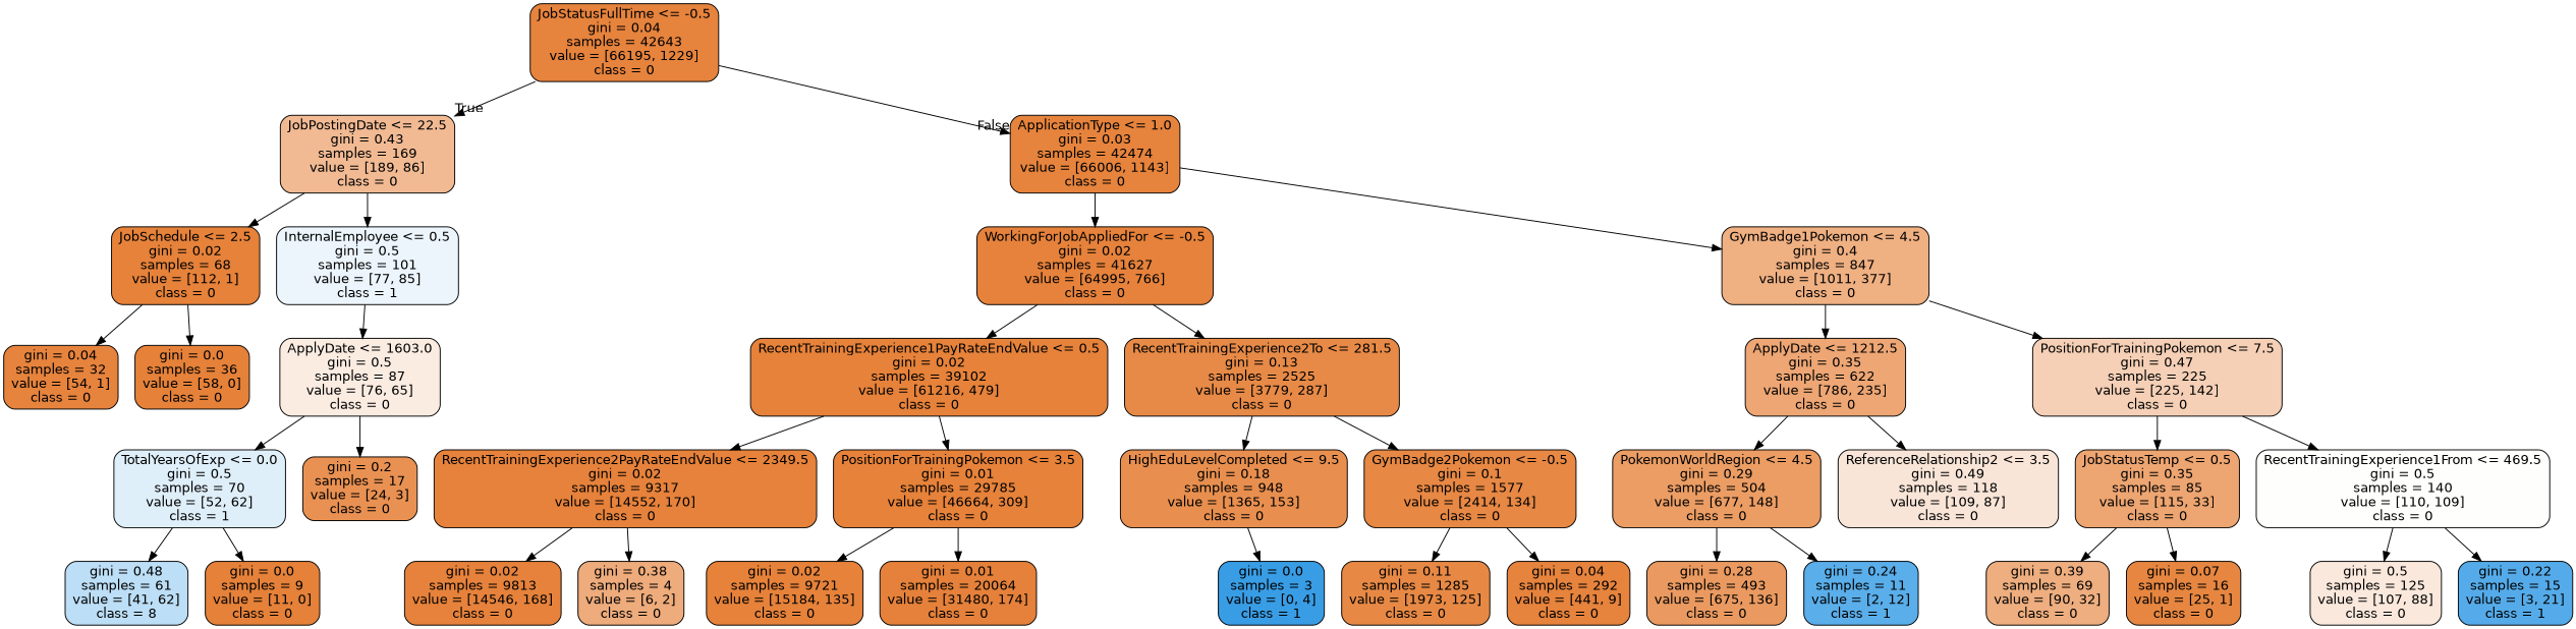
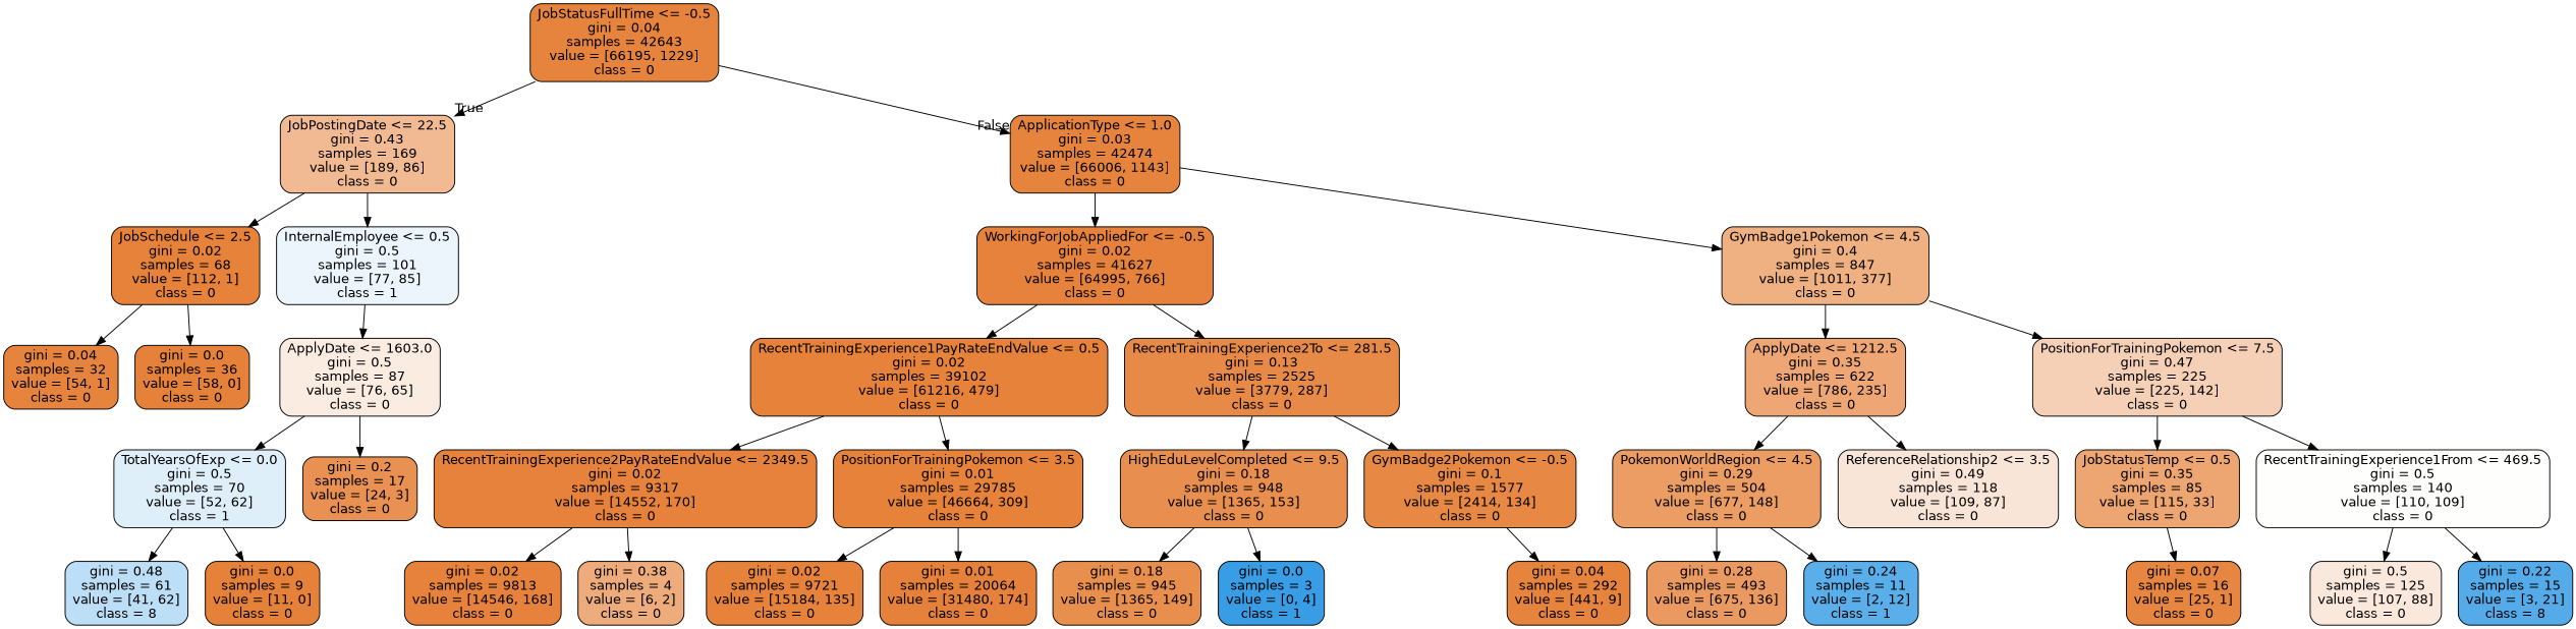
  digraph {
    node [color=black fillcolor="#e58139fd" fontname=helvetica shape=box style="filled, rounded"]
    edge [fontname=helvetica]
    n1 [fillcolor="#e58139fa" label="JobStatusFullTime <= -0.5\ngini = 0.04\nsamples = 42643\nvalue = [66195, 1229]\nclass = 0"]
    n2 [fillcolor="#e581398b" label="JobPostingDate <= 22.5\ngini = 0.43\nsamples = 169\nvalue = [189, 86]\nclass = 0"]
    n3 [fillcolor="#e58139fb" label="ApplicationType <= 1.0\ngini = 0.03\nsamples = 42474\nvalue = [66006, 1143]\nclass = 0"]
    n4 [label="JobSchedule <= 2.5\ngini = 0.02\nsamples = 68\nvalue = [112, 1]\nclass = 0"]
    n5 [fillcolor="#399de518" label="InternalEmployee <= 0.5\ngini = 0.5\nsamples = 101\nvalue = [77, 85]\nclass = 1"]
    n6 [fillcolor="#e58139fc" label="WorkingForJobAppliedFor <= -0.5\ngini = 0.02\nsamples = 41627\nvalue = [64995, 766]\nclass = 0"]
    n7 [fillcolor="#e58139a0" label="GymBadge1Pokemon <= 4.5\ngini = 0.4\nsamples = 847\nvalue = [1011, 377]\nclass = 0"]
    n8 [fillcolor="#e58139fa" label="gini = 0.04\nsamples = 32\nvalue = [54, 1]\nclass = 0"]
    n9 [fillcolor="#e58139ff" label="gini = 0.0\nsamples = 36\nvalue = [58, 0]\nclass = 0"]
    n10 [fillcolor="#e5813925" label="ApplyDate <= 1603.0\ngini = 0.5\nsamples = 87\nvalue = [76, 65]\nclass = 0"]
    n11 [fillcolor="#399de529" label="TotalYearsOfExp <= 0.0\ngini = 0.5\nsamples = 70\nvalue = [52, 62]\nclass = 1"]
    n12 [fillcolor="#e58139df" label="gini = 0.2\nsamples = 17\nvalue = [24, 3]\nclass = 0"]
    n13 [fillcolor="#399de556" label="gini = 0.48\nsamples = 61\nvalue = [41, 62]\nclass = 8"]
    n14 [fillcolor="#e58139ff" label="gini = 0.0\nsamples = 9\nvalue = [11, 0]\nclass = 0"]
    n15 [label="RecentTrainingExperience1PayRateEndValue <= 0.5\ngini = 0.02\nsamples = 39102\nvalue = [61216, 479]\nclass = 0"]
    n16 [fillcolor="#e58139ec" label="RecentTrainingExperience2To <= 281.5\ngini = 0.13\nsamples = 2525\nvalue = [3779, 287]\nclass = 0"]
    n17 [fillcolor="#e58139b3" label="ApplyDate <= 1212.5\ngini = 0.35\nsamples = 622\nvalue = [786, 235]\nclass = 0"]
    n18 [fillcolor="#e581395e" label="PositionForTrainingPokemon <= 7.5\ngini = 0.47\nsamples = 225\nvalue = [225, 142]\nclass = 0"]
    n19 [fillcolor="#e58139fc" label="RecentTrainingExperience2PayRateEndValue <= 2349.5\ngini = 0.02\nsamples = 9317\nvalue = [14552, 170]\nclass = 0"]
    n20 [label="PositionForTrainingPokemon <= 3.5\ngini = 0.01\nsamples = 29785\nvalue = [46664, 309]\nclass = 0"]
    n21 [fillcolor="#e58139e2" label="HighEduLevelCompleted <= 9.5\ngini = 0.18\nsamples = 948\nvalue = [1365, 153]\nclass = 0"]
    n22 [fillcolor="#e58139f1" label="GymBadge2Pokemon <= -0.5\ngini = 0.1\nsamples = 1577\nvalue = [2414, 134]\nclass = 0"]
    n23 [fillcolor="#e58139fc" label="gini = 0.02\nsamples = 9813\nvalue = [14546, 168]\nclass = 0"]
    n24 [fillcolor="#e58139aa" label="gini = 0.38\nsamples = 4\nvalue = [6, 2]\nclass = 0"]
    n25 [label="gini = 0.02\nsamples = 9721\nvalue = [15184, 135]\nclass = 0"]
    n26 [fillcolor="#e58139fe" label="gini = 0.01\nsamples = 20064\nvalue = [31480, 174]\nclass = 0"]
+   n27 [fillcolor="#e58139e3" label="gini = 0.18\nsamples = 945\nvalue = [1365, 149]\nclass = 0"]
    n28 [fillcolor="#399de5ff" label="gini = 0.0\nsamples = 3\nvalue = [0, 4]\nclass = 1"]
-   n29 [fillcolor="#e58139ef" label="gini = 0.11\nsamples = 1285\nvalue = [1973, 125]\nclass = 0"]
    n30 [fillcolor="#e58139fa" label="gini = 0.04\nsamples = 292\nvalue = [441, 9]\nclass = 0"]
    n31 [fillcolor="#e58139c7" label="PokemonWorldRegion <= 4.5\ngini = 0.29\nsamples = 504\nvalue = [677, 148]\nclass = 0"]
    n32 [fillcolor="#e5813933" label="ReferenceRelationship2 <= 3.5\ngini = 0.49\nsamples = 118\nvalue = [109, 87]\nclass = 0"]
    n33 [fillcolor="#e58139b6" label="JobStatusTemp <= 0.5\ngini = 0.35\nsamples = 85\nvalue = [115, 33]\nclass = 0"]
    n34 [fillcolor="#e5813902" label="RecentTrainingExperience1From <= 469.5\ngini = 0.5\nsamples = 140\nvalue = [110, 109]\nclass = 0"]
    n35 [fillcolor="#e58139cc" label="gini = 0.28\nsamples = 493\nvalue = [675, 136]\nclass = 0"]
    n36 [fillcolor="#399de5d4" label="gini = 0.24\nsamples = 11\nvalue = [2, 12]\nclass = 1"]
-   n37 [fillcolor="#e58139a4" label="gini = 0.39\nsamples = 69\nvalue = [90, 32]\nclass = 0"]
    n38 [fillcolor="#e58139f5" label="gini = 0.07\nsamples = 16\nvalue = [25, 1]\nclass = 0"]
    n39 [fillcolor="#e581392d" label="gini = 0.5\nsamples = 125\nvalue = [107, 88]\nclass = 0"]
-   n40 [fillcolor="#399de5db" label="gini = 0.22\nsamples = 15\nvalue = [3, 21]\nclass = 1"]
+   n40 [fillcolor="#399de5db" label="gini = 0.22\nsamples = 15\nvalue = [3, 21]\nclass = 8"]
    n1 -> n2 [headlabel=True labelangle=45 labeldistance=2.5]
    n1 -> n3 [headlabel=False labelangle=-45 labeldistance=2.5]
    n2 -> n4
    n2 -> n5
    n3 -> n6
    n3 -> n7
    n4 -> n8
    n4 -> n9
    n5 -> n10
    n6 -> n15
    n6 -> n16
    n7 -> n17
    n7 -> n18
    n10 -> n11
    n10 -> n12
    n11 -> n13
    n11 -> n14
    n15 -> n19
    n15 -> n20
    n16 -> n21
    n16 -> n22
    n17 -> n31
    n17 -> n32
    n18 -> n33
    n18 -> n34
    n19 -> n23
    n19 -> n24
    n20 -> n25
    n20 -> n26
+   n21 -> n27
    n21 -> n28
-   n22 -> n29
    n22 -> n30
    n31 -> n35
    n31 -> n36
-   n33 -> n37
    n33 -> n38
    n34 -> n39
    n34 -> n40
  }
